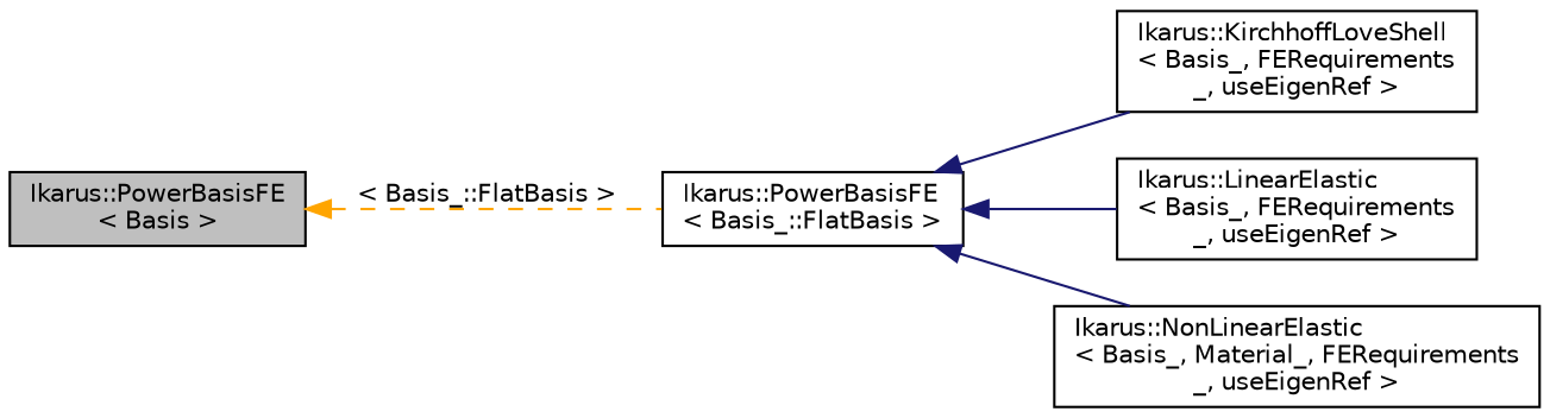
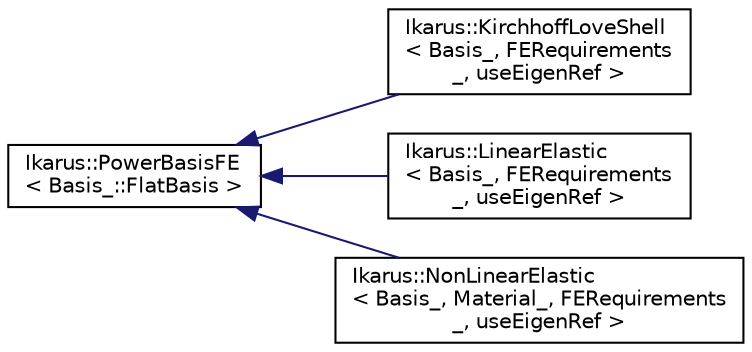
  digraph {
    rankdir=LR
    node [color=black fillcolor=white fontname=Helvetica fontsize=10 shape=record style=filled]
    edge [color=midnightblue dir=back fontname=Helvetica fontsize=10 labelfontname=Helvetica labelfontsize=10 style=solid]
-   n1 [fillcolor=grey75 fontcolor=black height=0.2 label="Ikarus::PowerBasisFE\l\< Basis \>" width=0.4]
    n2 [height=0.2 label="Ikarus::PowerBasisFE\l\< Basis_::FlatBasis \>" width=0.4]
    n3 [height=0.2 label="Ikarus::KirchhoffLoveShell\l\< Basis_, FERequirements\l_, useEigenRef \>" width=0.4]
    n4 [height=0.2 label="Ikarus::LinearElastic\l\< Basis_, FERequirements\l_, useEigenRef \>" width=0.4]
    n5 [height=0.2 label="Ikarus::NonLinearElastic\l\< Basis_, Material_, FERequirements\l_, useEigenRef \>" width=0.4]
-   n1 -> n2 [color=orange label=" \< Basis_::FlatBasis \>" style=dashed]
    n2 -> n3
    n2 -> n4
    n2 -> n5
  }
